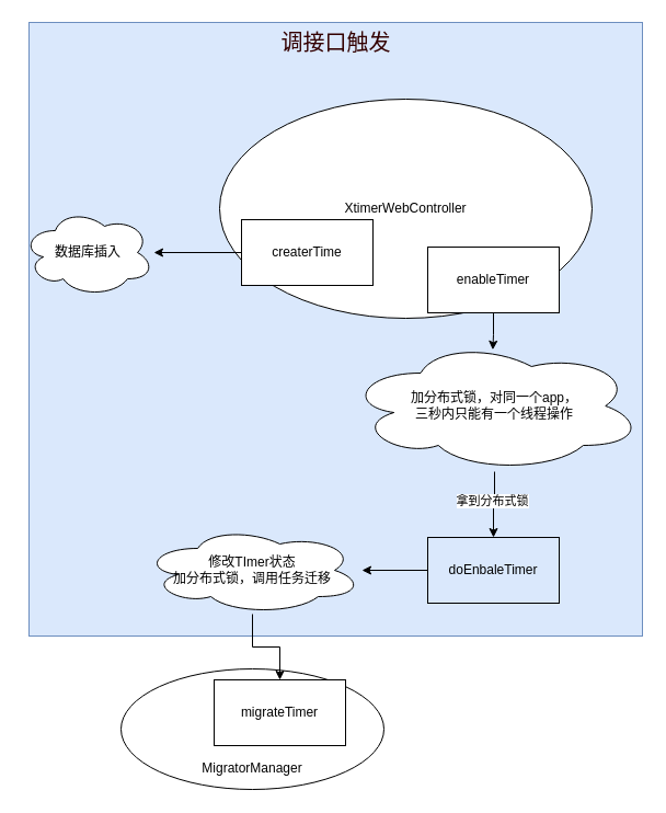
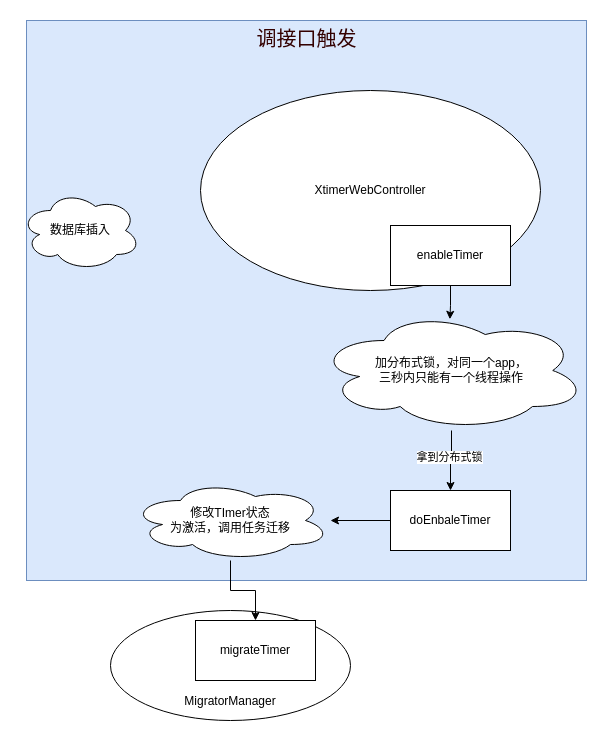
  <mxCell id="0" />
  <mxCell id="1" parent="0" />
  <mxCell id="2" value="调接口触发" style="html=1;aspect=fixed;align=center;labelPosition=center;verticalLabelPosition=middle;verticalAlign=top;fillColor=#dae8fc;strokeColor=#6c8ebf;spacingBottom=10;labelBorderColor=none;fontSize=20;fontColor=light-dark(#330000,#6CA7FF);" vertex="1" parent="1"><mxGeometry x="26" y="20" width="560" height="560" as="geometry" /></mxCell>
  <mxCell id="3" value="XtimerWebController" style="ellipse;whiteSpace=wrap;html=1;" vertex="1" parent="1"><mxGeometry x="200" y="90" width="340" height="200" as="geometry" /></mxCell>
  <mxCell id="4" value="&lt;div&gt;&lt;br&gt;&lt;/div&gt;&lt;div&gt;&lt;br&gt;&lt;/div&gt;&lt;div&gt;&lt;br&gt;&lt;/div&gt;&lt;div&gt;&lt;br&gt;&lt;/div&gt;&lt;div&gt;&lt;br&gt;&lt;/div&gt;MigratorManager" style="ellipse;whiteSpace=wrap;html=1;" vertex="1" parent="1"><mxGeometry x="110" y="610" width="240" height="110" as="geometry" /></mxCell>
- <mxCell id="5" value="" style="edgeStyle=orthogonalEdgeStyle;rounded=0;orthogonalLoop=1;jettySize=auto;html=1;" edge="1" parent="1" source="15" target="7"><mxGeometry relative="1" as="geometry" /></mxCell>
  <mxCell id="6" value="" style="edgeStyle=orthogonalEdgeStyle;rounded=0;orthogonalLoop=1;jettySize=auto;html=1;entryX=0.494;entryY=0.073;entryDx=0;entryDy=0;entryPerimeter=0;" edge="1" parent="1" source="16" target="10"><mxGeometry relative="1" as="geometry"><mxPoint x="590" y="230" as="targetPoint" /></mxGeometry></mxCell>
  <mxCell id="7" value="数据库插入" style="ellipse;shape=cloud;whiteSpace=wrap;html=1;rounded=0;" vertex="1" parent="1"><mxGeometry x="20" y="190" width="120" height="80" as="geometry" /></mxCell>
  <mxCell id="8" value="" style="edgeStyle=orthogonalEdgeStyle;rounded=0;orthogonalLoop=1;jettySize=auto;html=1;" edge="1" parent="1" source="10" target="12"><mxGeometry relative="1" as="geometry" /></mxCell>
  <mxCell id="9" value="拿到分布式锁" style="edgeLabel;html=1;align=center;verticalAlign=middle;resizable=0;points=[];" vertex="1" connectable="0" parent="8"><mxGeometry x="-0.133" y="-3" relative="1" as="geometry"><mxPoint as="offset" /></mxGeometry></mxCell>
  <mxCell id="10" value="加分布式锁，对同一个app，&lt;div&gt;三秒内只能有一个线程操作&lt;/div&gt;" style="ellipse;shape=cloud;whiteSpace=wrap;html=1;rounded=0;" vertex="1" parent="1"><mxGeometry x="316" y="310" width="270" height="120" as="geometry" /></mxCell>
  <mxCell id="11" value="" style="edgeStyle=orthogonalEdgeStyle;rounded=0;orthogonalLoop=1;jettySize=auto;html=1;" edge="1" parent="1" source="12" target="14"><mxGeometry relative="1" as="geometry" /></mxCell>
- <mxCell id="12" value="doEnbaleTimer" style="whiteSpace=wrap;html=1;rounded=0;fillColor=#dae8fc;" vertex="1" parent="1"><mxGeometry x="390" y="490" width="120" height="60" as="geometry" /></mxCell>
+ <mxCell id="12" value="doEnbaleTimer" style="whiteSpace=wrap;html=1;rounded=0;" vertex="1" parent="1"><mxGeometry x="390" y="490" width="120" height="60" as="geometry" /></mxCell>
  <mxCell id="13" value="" style="edgeStyle=orthogonalEdgeStyle;rounded=0;orthogonalLoop=1;jettySize=auto;html=1;" edge="1" parent="1" source="14" target="17"><mxGeometry relative="1" as="geometry" /></mxCell>
- <mxCell id="14" value="修改TImer状态&lt;div&gt;加分布式锁，调用任务迁移&lt;/div&gt;" style="ellipse;shape=cloud;whiteSpace=wrap;html=1;rounded=0;" vertex="1" parent="1"><mxGeometry x="130" y="480" width="200" height="80" as="geometry" /></mxCell>
- <mxCell id="15" value="createrTime" style="rounded=0;whiteSpace=wrap;html=1;" vertex="1" parent="1"><mxGeometry x="220" y="200" width="120" height="60" as="geometry" /></mxCell>
+ <mxCell id="14" value="修改TImer状态&lt;div&gt;为激活，调用任务迁移&lt;/div&gt;" style="ellipse;shape=cloud;whiteSpace=wrap;html=1;rounded=0;" vertex="1" parent="1"><mxGeometry x="130" y="480" width="200" height="80" as="geometry" /></mxCell>
  <mxCell id="16" value="enableTimer" style="rounded=0;whiteSpace=wrap;html=1;" vertex="1" parent="1"><mxGeometry x="390" y="225" width="120" height="60" as="geometry" /></mxCell>
  <mxCell id="17" value="migrateTimer" style="rounded=0;whiteSpace=wrap;html=1;" vertex="1" parent="1"><mxGeometry x="195" y="620" width="120" height="60" as="geometry" /></mxCell>
